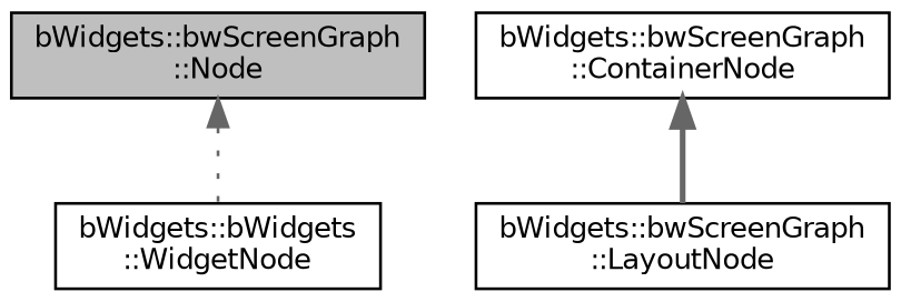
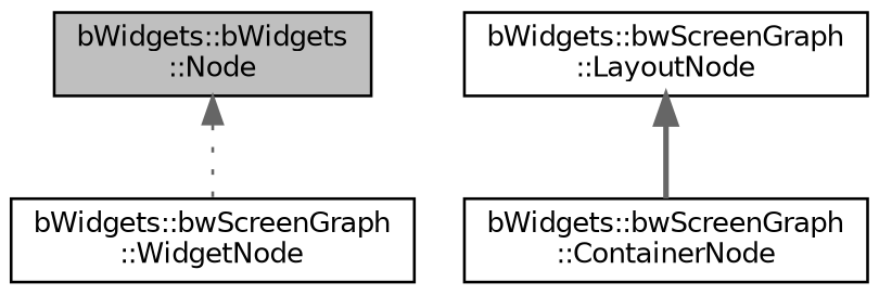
  digraph {
    node [color=black fillcolor=white fontname=Helvetica fontsize=10 shape=record style=filled]
    edge [color=gray40 dir=back fontname=Helvetica fontsize=10 labelfontname=Helvetica labelfontsize=10]
-   n1 [fillcolor=grey75 fontcolor=black height=0.2 label="bWidgets::bwScreenGraph\l::Node" width=0.4]
-   n2 [height=0.2 label="bWidgets::bWidgets\l::WidgetNode" width=0.4]
+   n1 [fillcolor=grey75 fontcolor=black height=0.2 label="bWidgets::bWidgets\l::Node" width=0.4]
+   n2 [height=0.2 label="bWidgets::bwScreenGraph\l::WidgetNode" width=0.4]
    n3 [height=0.2 label="bWidgets::bwScreenGraph\l::LayoutNode" width=0.4]
    n4 [height=0.2 label="bWidgets::bwScreenGraph\l::ContainerNode" width=0.4]
    n1 -> n2 [style=dotted]
-   n4 -> n3 [style=bold]
+   n3 -> n4 [style=bold]
  }
